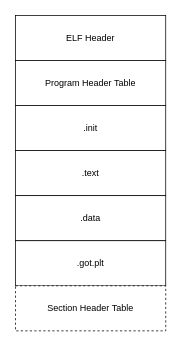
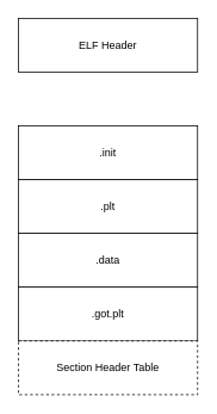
  <mxCell id="0" />
  <mxCell id="1" parent="0" />
  <mxCell id="2" value=".init" style="rounded=0;whiteSpace=wrap;html=1;" vertex="1" parent="1"><mxGeometry x="20" y="140" width="200" height="60" as="geometry" /></mxCell>
  <mxCell id="3" value="ELF Header" style="rounded=0;whiteSpace=wrap;html=1;" vertex="1" parent="1"><mxGeometry x="20" y="20" width="200" height="60" as="geometry" /></mxCell>
- <mxCell id="4" value="Program Header Table" style="rounded=0;whiteSpace=wrap;html=1;" vertex="1" parent="1"><mxGeometry x="20" y="80" width="200" height="60" as="geometry" /></mxCell>
- <mxCell id="5" value=".text" style="rounded=0;whiteSpace=wrap;html=1;" vertex="1" parent="1"><mxGeometry x="20" y="200" width="200" height="60" as="geometry" /></mxCell>
+ <mxCell id="5" value=".plt" style="rounded=0;whiteSpace=wrap;html=1;" vertex="1" parent="1"><mxGeometry x="20" y="200" width="200" height="60" as="geometry" /></mxCell>
  <mxCell id="6" value=".data" style="rounded=0;whiteSpace=wrap;html=1;" vertex="1" parent="1"><mxGeometry x="20" y="260" width="200" height="60" as="geometry" /></mxCell>
  <mxCell id="7" value=".got.plt" style="rounded=0;whiteSpace=wrap;html=1;" vertex="1" parent="1"><mxGeometry x="20" y="320" width="200" height="60" as="geometry" /></mxCell>
  <mxCell id="8" value="" style="edgeStyle=none;html=1;" edge="1" parent="1" source="9" target="7"><mxGeometry relative="1" as="geometry" /></mxCell>
  <mxCell id="9" value="Section Header Table" style="rounded=0;whiteSpace=wrap;html=1;dashed=1;" vertex="1" parent="1"><mxGeometry x="20" y="380" width="200" height="60" as="geometry" /></mxCell>
